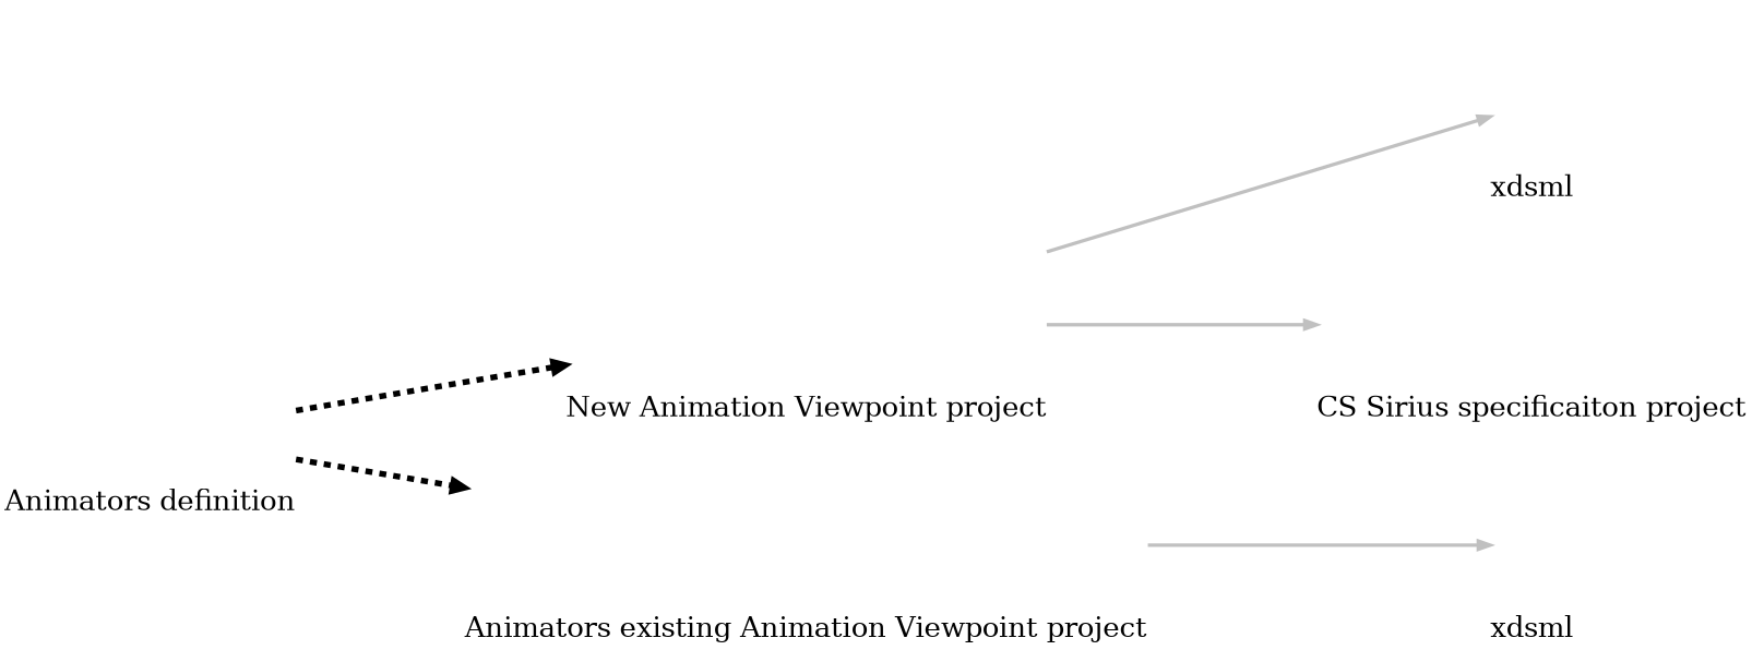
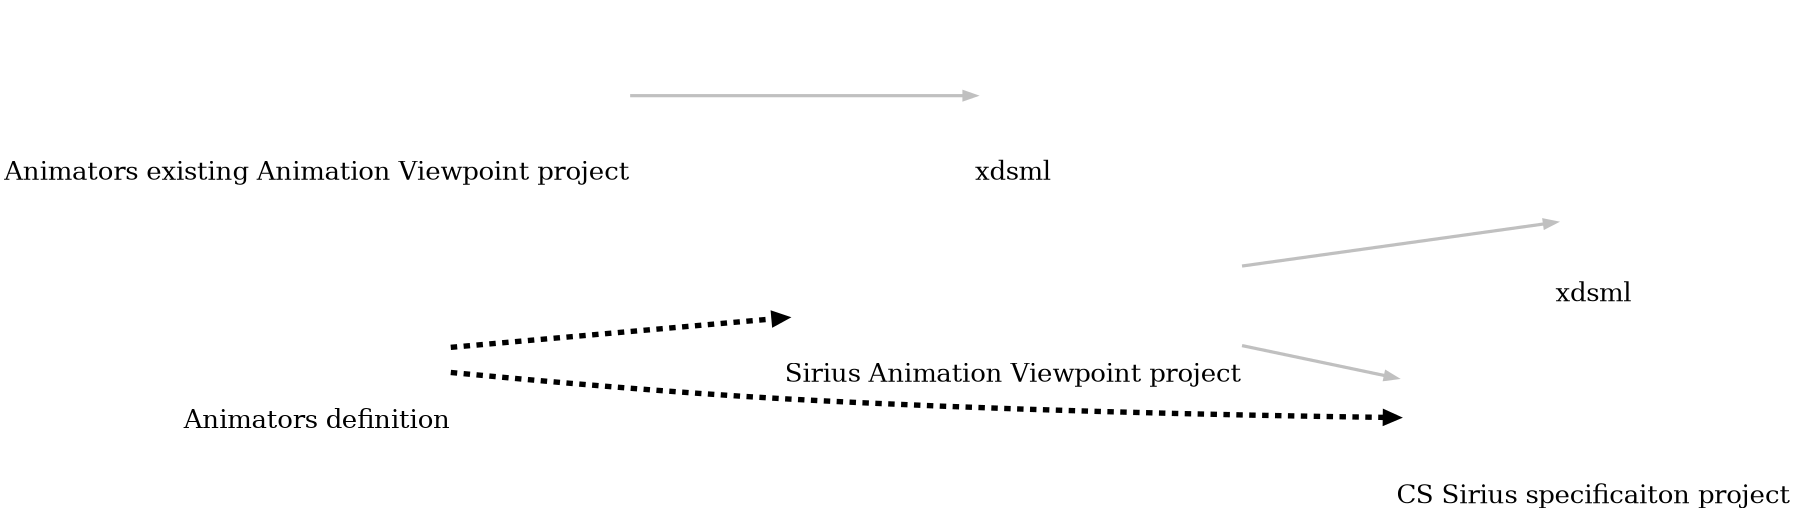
  digraph {
    rankdir=LR
    ranksep=2.0
    node [fontsize=24 labelloc=b margin="0,1.0" shape=none]
    edge [style="setlinewidth(3)" color=gray]
    n1 [label="Animators definition" margin="0,0.8"]
-   n2 [label="New Animation Viewpoint project"]
+   n2 [label="Sirius Animation Viewpoint project"]
    n3 [label="Animators existing Animation Viewpoint project"]
    n4 [label=xdsml]
    n5 [label="CS Sirius specificaiton project"]
    n6 [label=xdsml]
    n1 -> n2 [style="dashed,setlinewidth(5)" color=""]
-   n1 -> n3 [style="dashed,setlinewidth(5)" color=""]
+   n1 -> n5 [style="dashed,setlinewidth(5)" color=""]
    n2 -> n4
    n2 -> n5
    n3 -> n6
  }
